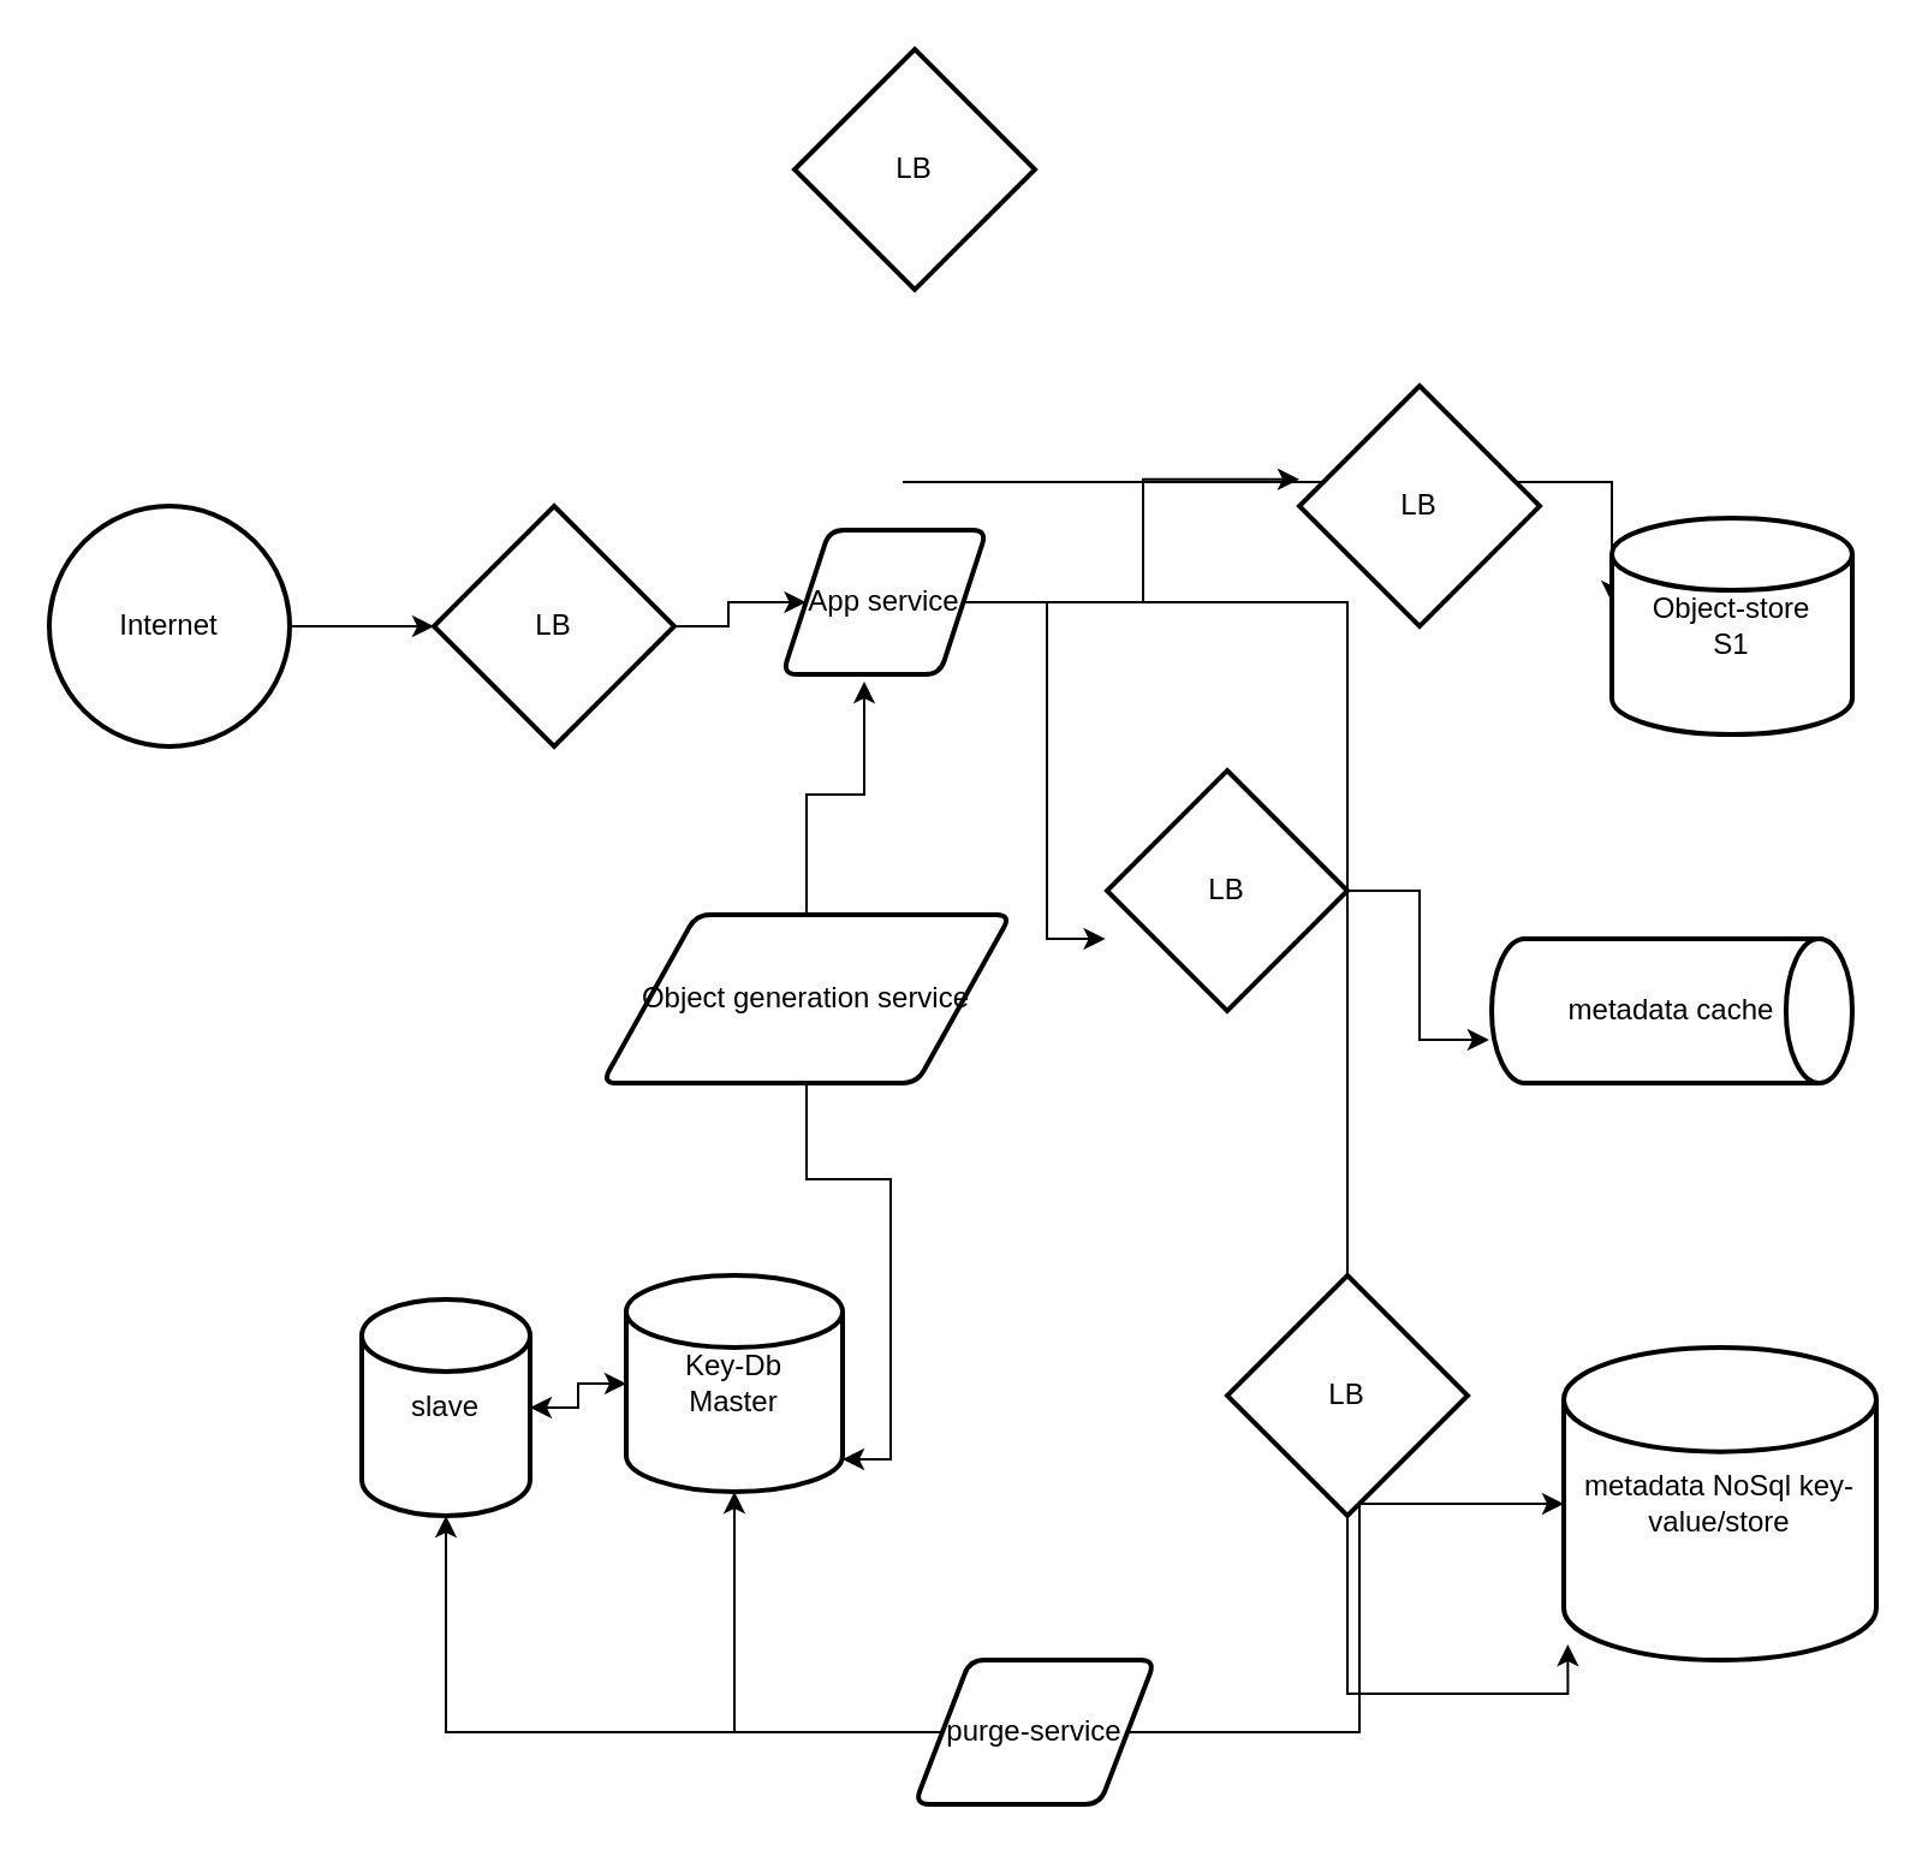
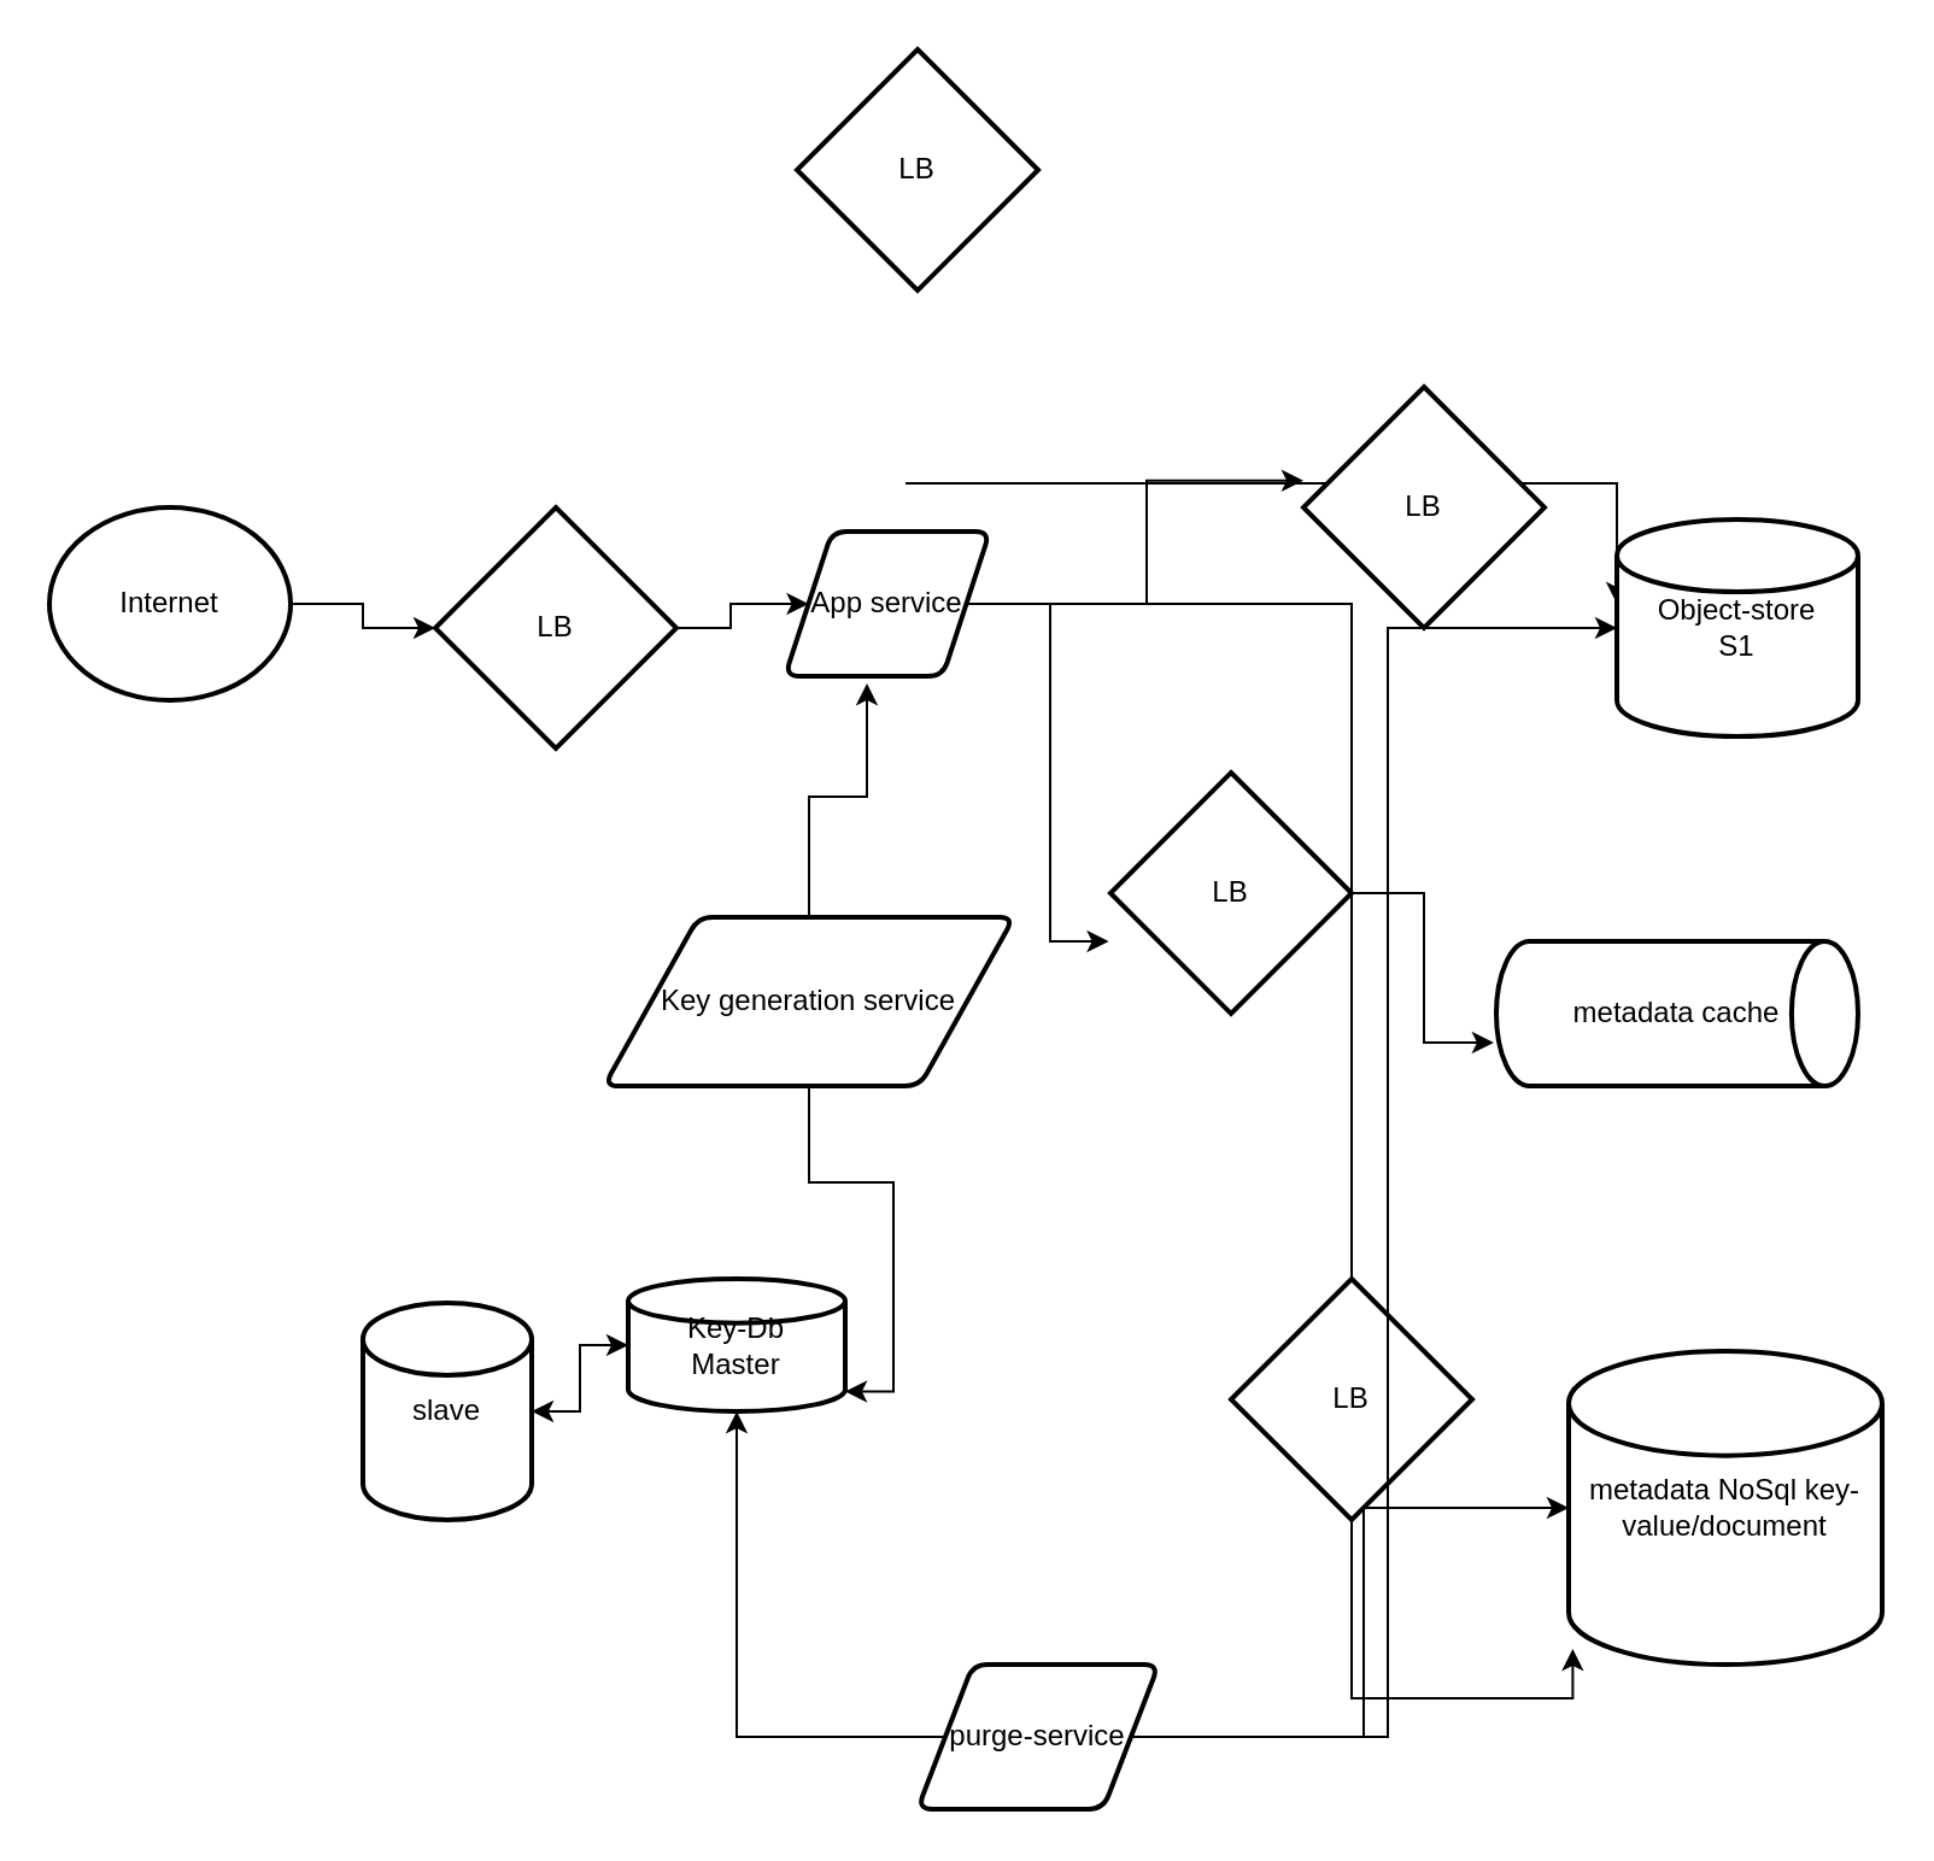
  <mxCell id="0" />
  <mxCell id="1" parent="0" />
  <mxCell id="2" style="edgeStyle=orthogonalEdgeStyle;rounded=0;orthogonalLoop=1;jettySize=auto;html=1;entryX=0;entryY=0.5;entryDx=0;entryDy=0;entryPerimeter=0;fontFamily=Helvetica;" edge="1" parent="1" source="3" target="5"><mxGeometry relative="1" as="geometry" /></mxCell>
- <mxCell id="3" value="Internet" style="strokeWidth=2;html=1;shape=mxgraph.flowchart.start_2;whiteSpace=wrap;fontFamily=Helvetica;" vertex="1" parent="1"><mxGeometry x="20" y="210" width="100" height="100" as="geometry" /></mxCell>
+ <mxCell id="3" value="Internet" style="strokeWidth=2;html=1;shape=mxgraph.flowchart.start_2;whiteSpace=wrap;fontFamily=Helvetica;" vertex="1" parent="1"><mxGeometry x="20" y="210" width="100" height="80" as="geometry" /></mxCell>
  <mxCell id="4" style="edgeStyle=orthogonalEdgeStyle;rounded=0;orthogonalLoop=1;jettySize=auto;html=1;exitX=1;exitY=0.5;exitDx=0;exitDy=0;exitPerimeter=0;fontFamily=Helvetica;" edge="1" parent="1" source="5" target="9"><mxGeometry relative="1" as="geometry" /></mxCell>
  <mxCell id="5" value="LB" style="strokeWidth=2;html=1;shape=mxgraph.flowchart.decision;whiteSpace=wrap;fontFamily=Helvetica;" vertex="1" parent="1"><mxGeometry x="180" y="210" width="100" height="100" as="geometry" /></mxCell>
  <mxCell id="6" style="edgeStyle=orthogonalEdgeStyle;rounded=0;orthogonalLoop=1;jettySize=auto;html=1;entryX=0.013;entryY=0.95;entryDx=0;entryDy=0;entryPerimeter=0;fontFamily=Helvetica;" edge="1" parent="1" source="9" target="18"><mxGeometry relative="1" as="geometry"><Array as="points"><mxPoint x="560" y="250" /><mxPoint x="560" y="704" /></Array></mxGeometry></mxCell>
  <mxCell id="7" style="edgeStyle=orthogonalEdgeStyle;rounded=0;orthogonalLoop=1;jettySize=auto;html=1;entryX=0;entryY=0.389;entryDx=0;entryDy=0;entryPerimeter=0;fontFamily=Helvetica;" edge="1" parent="1" source="20" target="17"><mxGeometry relative="1" as="geometry"><Array as="points"><mxPoint x="375" y="200" /><mxPoint x="670" y="200" /></Array></mxGeometry></mxCell>
  <mxCell id="8" style="edgeStyle=orthogonalEdgeStyle;rounded=0;orthogonalLoop=1;jettySize=auto;html=1;entryX=-0.007;entryY=0.7;entryDx=0;entryDy=0;entryPerimeter=0;fontFamily=Helvetica;" edge="1" parent="1" source="24" target="22"><mxGeometry relative="1" as="geometry" /></mxCell>
  <mxCell id="9" value="App service" style="shape=parallelogram;html=1;strokeWidth=2;perimeter=parallelogramPerimeter;whiteSpace=wrap;rounded=1;arcSize=12;size=0.23;fontFamily=Helvetica;" vertex="1" parent="1"><mxGeometry x="325" y="220" width="85" height="60" as="geometry" /></mxCell>
  <mxCell id="10" style="edgeStyle=orthogonalEdgeStyle;rounded=0;orthogonalLoop=1;jettySize=auto;html=1;fontFamily=Helvetica;" edge="1" parent="1" source="11" target="13"><mxGeometry relative="1" as="geometry"><mxPoint x="230" y="520" as="targetPoint" /></mxGeometry></mxCell>
- <mxCell id="11" value="Key-Db&lt;br&gt;Master" style="strokeWidth=2;html=1;shape=mxgraph.flowchart.database;whiteSpace=wrap;fontFamily=Helvetica;" vertex="1" parent="1"><mxGeometry x="260" y="530" width="90" height="90" as="geometry" /></mxCell>
+ <mxCell id="11" value="Key-Db&lt;br&gt;Master" style="strokeWidth=2;html=1;shape=mxgraph.flowchart.database;whiteSpace=wrap;fontFamily=Helvetica;" vertex="1" parent="1"><mxGeometry x="260" y="530" width="90" height="55" as="geometry" /></mxCell>
  <mxCell id="12" style="edgeStyle=orthogonalEdgeStyle;rounded=0;orthogonalLoop=1;jettySize=auto;html=1;entryX=0;entryY=0.5;entryDx=0;entryDy=0;entryPerimeter=0;fontFamily=Helvetica;" edge="1" parent="1" source="13" target="11"><mxGeometry relative="1" as="geometry" /></mxCell>
  <mxCell id="13" value="slave" style="strokeWidth=2;html=1;shape=mxgraph.flowchart.database;whiteSpace=wrap;fontFamily=Helvetica;" vertex="1" parent="1"><mxGeometry x="150" y="540" width="70" height="90" as="geometry" /></mxCell>
  <mxCell id="14" style="edgeStyle=orthogonalEdgeStyle;rounded=0;orthogonalLoop=1;jettySize=auto;html=1;entryX=0.4;entryY=1.05;entryDx=0;entryDy=0;entryPerimeter=0;fontFamily=Helvetica;" edge="1" parent="1" source="16" target="9"><mxGeometry relative="1" as="geometry" /></mxCell>
  <mxCell id="15" style="edgeStyle=orthogonalEdgeStyle;rounded=0;orthogonalLoop=1;jettySize=auto;html=1;entryX=1;entryY=0.85;entryDx=0;entryDy=0;entryPerimeter=0;fontFamily=Helvetica;" edge="1" parent="1" source="16" target="11"><mxGeometry relative="1" as="geometry" /></mxCell>
- <mxCell id="16" value="Object generation service" style="shape=parallelogram;html=1;strokeWidth=2;perimeter=parallelogramPerimeter;whiteSpace=wrap;rounded=1;arcSize=12;size=0.23;fontFamily=Helvetica;" vertex="1" parent="1"><mxGeometry x="250" y="380" width="170" height="70" as="geometry" /></mxCell>
+ <mxCell id="16" value="Key generation service" style="shape=parallelogram;html=1;strokeWidth=2;perimeter=parallelogramPerimeter;whiteSpace=wrap;rounded=1;arcSize=12;size=0.23;fontFamily=Helvetica;" vertex="1" parent="1"><mxGeometry x="250" y="380" width="170" height="70" as="geometry" /></mxCell>
  <mxCell id="17" value="Object-store&lt;br&gt;S1" style="strokeWidth=2;html=1;shape=mxgraph.flowchart.database;whiteSpace=wrap;fontFamily=Helvetica;" vertex="1" parent="1"><mxGeometry x="670" y="215" width="100" height="90" as="geometry" /></mxCell>
- <mxCell id="18" value="metadata NoSql key-value/store" style="strokeWidth=2;html=1;shape=mxgraph.flowchart.database;whiteSpace=wrap;fontFamily=Helvetica;" vertex="1" parent="1"><mxGeometry x="650" y="560" width="130" height="130" as="geometry" /></mxCell>
+ <mxCell id="18" value="metadata NoSql key-value/document" style="strokeWidth=2;html=1;shape=mxgraph.flowchart.database;whiteSpace=wrap;fontFamily=Helvetica;" vertex="1" parent="1"><mxGeometry x="650" y="560" width="130" height="130" as="geometry" /></mxCell>
  <mxCell id="19" value="LB" style="strokeWidth=2;html=1;shape=mxgraph.flowchart.decision;whiteSpace=wrap;fontFamily=Helvetica;" vertex="1" parent="1"><mxGeometry x="330" y="20" width="100" height="100" as="geometry" /></mxCell>
  <mxCell id="20" value="LB" style="strokeWidth=2;html=1;shape=mxgraph.flowchart.decision;whiteSpace=wrap;fontFamily=Helvetica;" vertex="1" parent="1"><mxGeometry x="540" y="160" width="100" height="100" as="geometry" /></mxCell>
  <mxCell id="21" style="edgeStyle=orthogonalEdgeStyle;rounded=0;orthogonalLoop=1;jettySize=auto;html=1;entryX=0;entryY=0.389;entryDx=0;entryDy=0;entryPerimeter=0;fontFamily=Helvetica;" edge="1" parent="1" source="9" target="20"><mxGeometry relative="1" as="geometry"><mxPoint x="375" y="220" as="sourcePoint" /><mxPoint x="670" y="250.01" as="targetPoint" /><Array as="points" /></mxGeometry></mxCell>
  <mxCell id="22" value="metadata cache" style="strokeWidth=2;html=1;shape=mxgraph.flowchart.direct_data;whiteSpace=wrap;fontFamily=Helvetica;" vertex="1" parent="1"><mxGeometry x="620" y="390" width="150" height="60" as="geometry" /></mxCell>
  <mxCell id="23" value="LB" style="strokeWidth=2;html=1;shape=mxgraph.flowchart.decision;whiteSpace=wrap;fontFamily=Helvetica;" vertex="1" parent="1"><mxGeometry x="510" y="530" width="100" height="100" as="geometry" /></mxCell>
  <mxCell id="24" value="LB" style="strokeWidth=2;html=1;shape=mxgraph.flowchart.decision;whiteSpace=wrap;fontFamily=Helvetica;" vertex="1" parent="1"><mxGeometry x="460" y="320" width="100" height="100" as="geometry" /></mxCell>
  <mxCell id="25" style="edgeStyle=orthogonalEdgeStyle;rounded=0;orthogonalLoop=1;jettySize=auto;html=1;entryX=-0.007;entryY=0.7;entryDx=0;entryDy=0;entryPerimeter=0;fontFamily=Helvetica;" edge="1" parent="1" source="9" target="24"><mxGeometry relative="1" as="geometry"><mxPoint x="400.225" y="250" as="sourcePoint" /><mxPoint x="618.95" y="462" as="targetPoint" /></mxGeometry></mxCell>
  <mxCell id="26" style="edgeStyle=orthogonalEdgeStyle;rounded=0;orthogonalLoop=1;jettySize=auto;html=1;fontFamily=Helvetica;" edge="1" parent="1" source="29" target="18"><mxGeometry relative="1" as="geometry" /></mxCell>
- <mxCell id="27" style="edgeStyle=orthogonalEdgeStyle;rounded=0;orthogonalLoop=1;jettySize=auto;html=1;fontFamily=Helvetica;" edge="1" parent="1" source="29" target="13"><mxGeometry relative="1" as="geometry" /></mxCell>
+ <mxCell id="27" style="edgeStyle=orthogonalEdgeStyle;rounded=0;orthogonalLoop=1;jettySize=auto;html=1;entryX=0;entryY=0.5;entryDx=0;entryDy=0;entryPerimeter=0;fontFamily=Helvetica;" edge="1" parent="1" source="29" target="17"><mxGeometry relative="1" as="geometry" /></mxCell>
  <mxCell id="28" style="edgeStyle=orthogonalEdgeStyle;rounded=0;orthogonalLoop=1;jettySize=auto;html=1;fontFamily=Helvetica;" edge="1" parent="1" source="29" target="11"><mxGeometry relative="1" as="geometry" /></mxCell>
  <mxCell id="29" value="purge-service" style="shape=parallelogram;html=1;strokeWidth=2;perimeter=parallelogramPerimeter;whiteSpace=wrap;rounded=1;arcSize=12;size=0.23;fontFamily=Helvetica;" vertex="1" parent="1"><mxGeometry x="380" y="690" width="100" height="60" as="geometry" /></mxCell>
